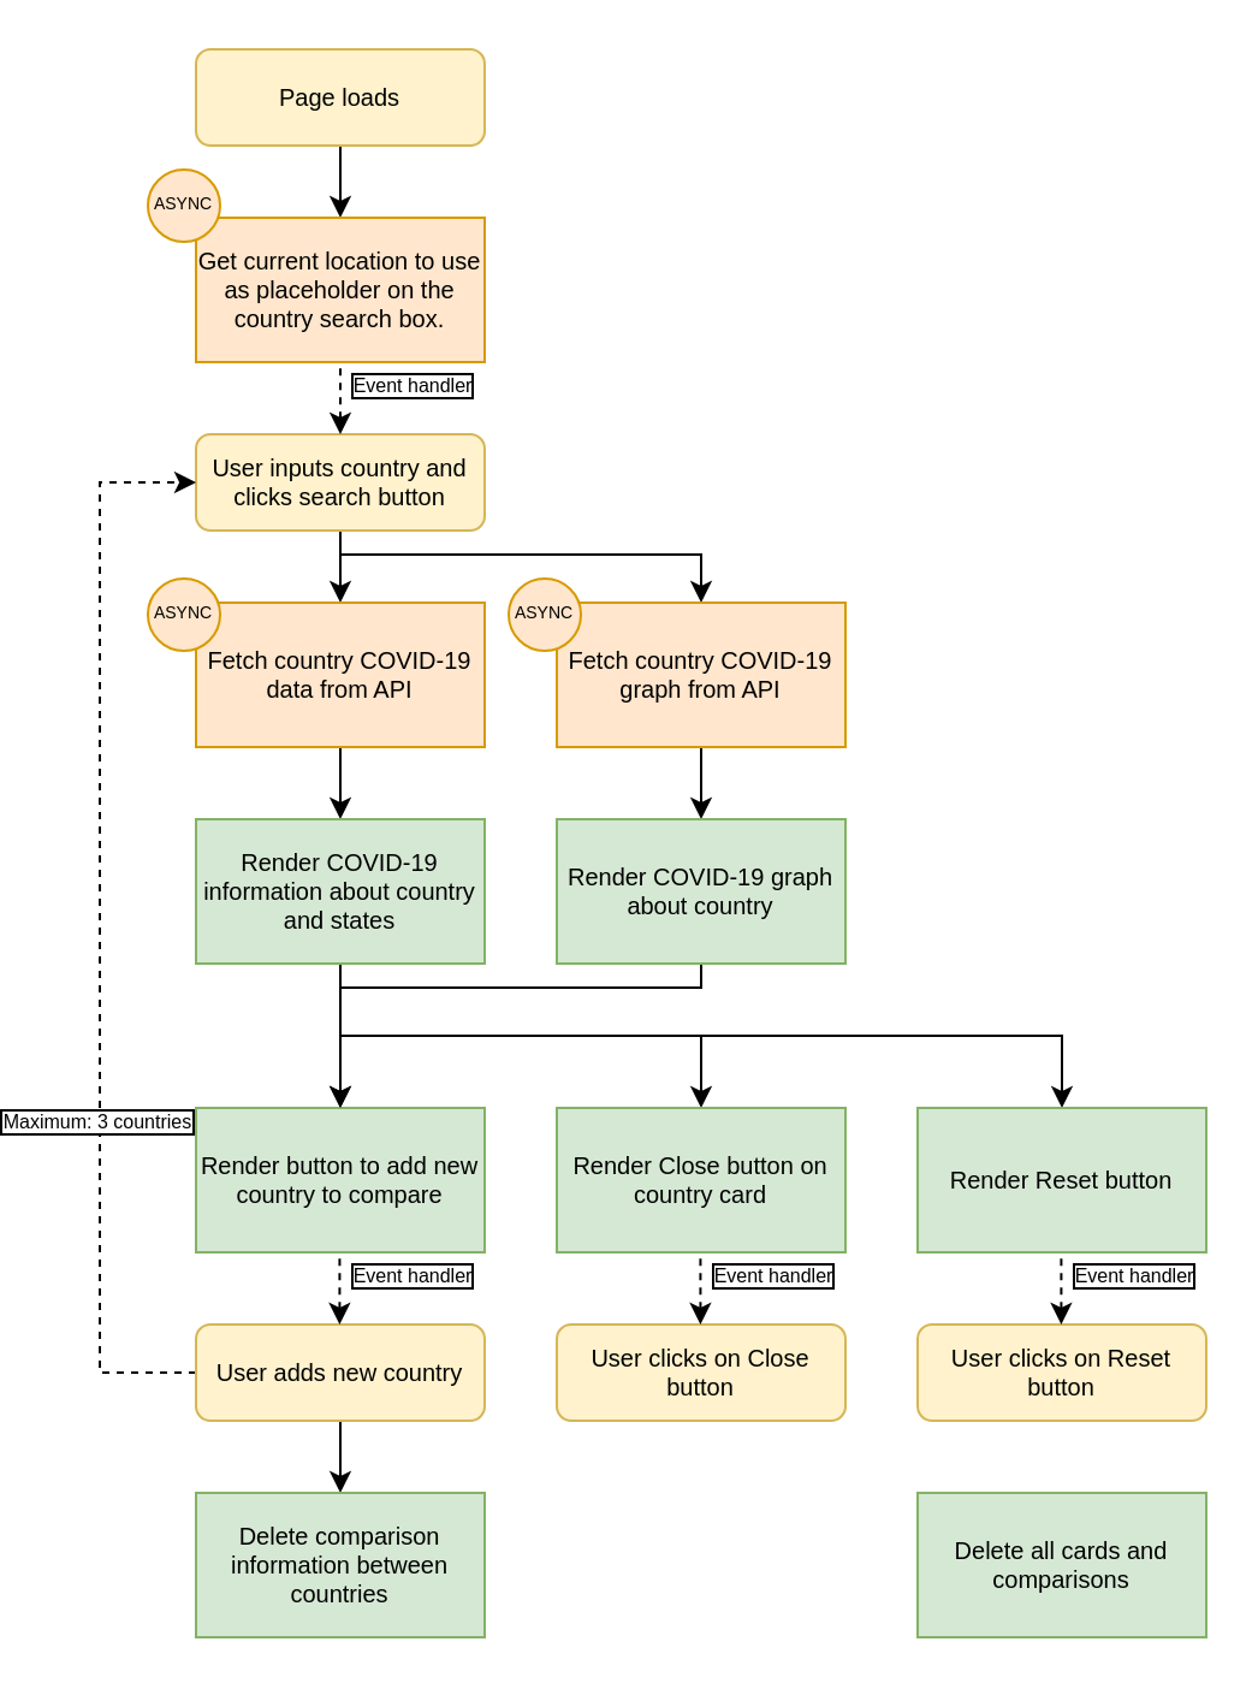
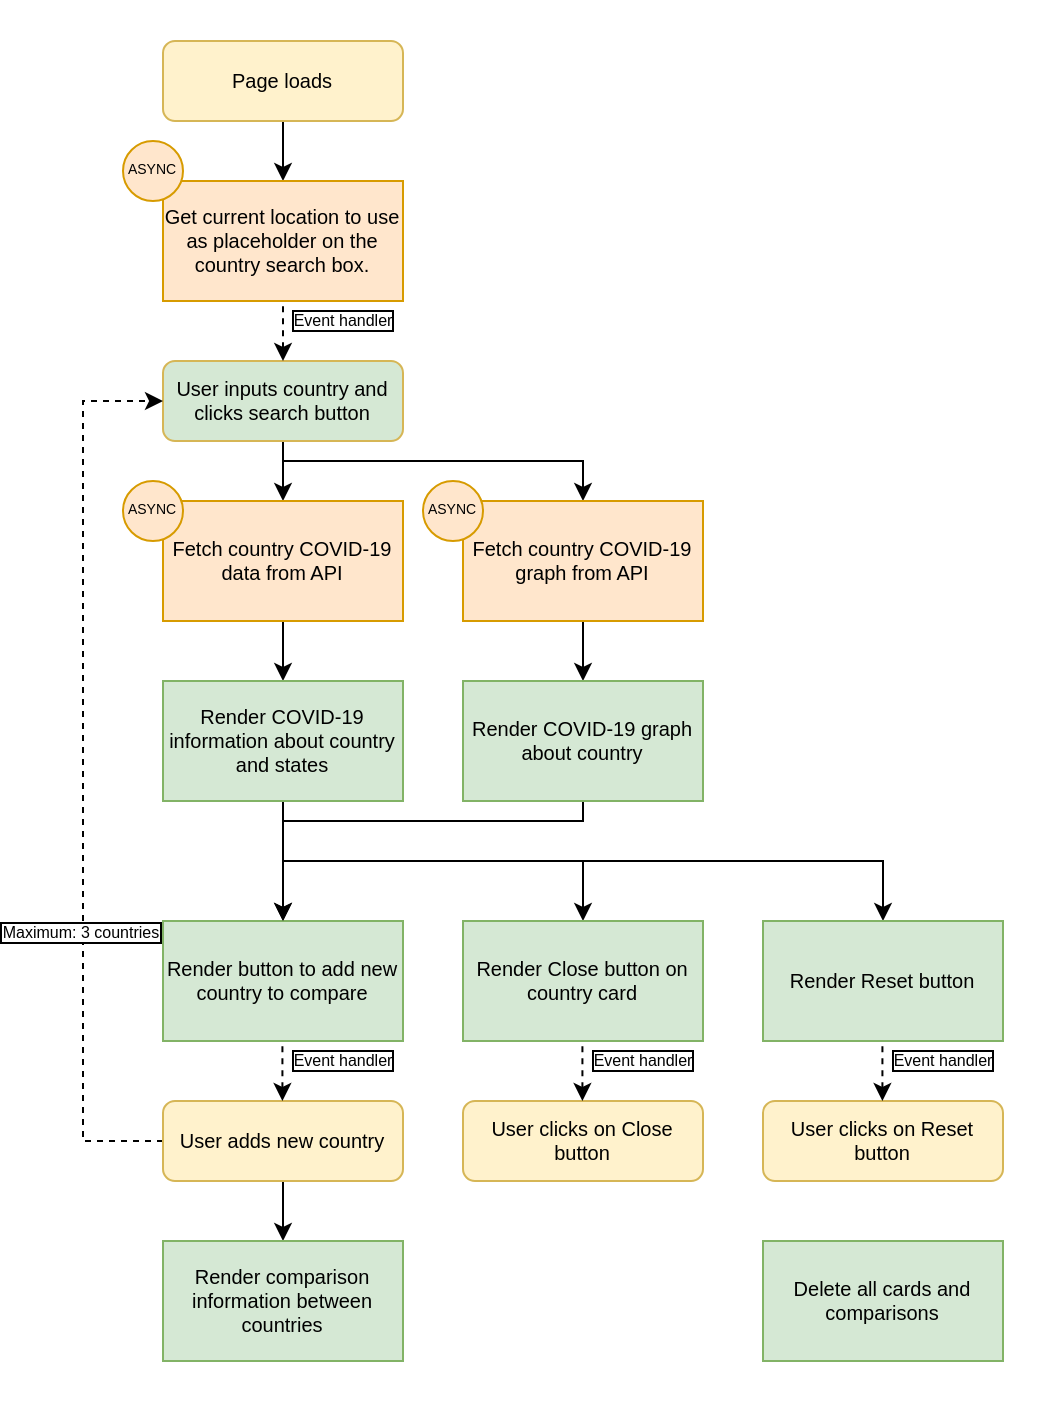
  <mxCell id="0" />
  <mxCell id="1" parent="0" />
  <mxCell id="2" style="edgeStyle=orthogonalEdgeStyle;rounded=0;orthogonalLoop=1;jettySize=auto;html=1;exitX=0.5;exitY=1;exitDx=0;exitDy=0;fontSize=7;" edge="1" parent="1" source="3" target="4"><mxGeometry relative="1" as="geometry" /></mxCell>
  <mxCell id="3" value="Page loads" style="rounded=1;whiteSpace=wrap;html=1;fontSize=10;glass=0;strokeWidth=1;shadow=0;fillColor=#fff2cc;strokeColor=#d6b656;" parent="1" vertex="1"><mxGeometry x="60" y="20" width="120" height="40" as="geometry" /></mxCell>
  <mxCell id="4" value="Get current location to use as placeholder on the country search box." style="rounded=0;whiteSpace=wrap;html=1;fontSize=10;fillColor=#ffe6cc;strokeColor=#d79b00;" vertex="1" parent="1"><mxGeometry x="60" y="90" width="120" height="60" as="geometry" /></mxCell>
  <mxCell id="5" value="ASYNC" style="ellipse;whiteSpace=wrap;html=1;aspect=fixed;fontSize=7;fillColor=#ffe6cc;strokeColor=#d79b00;" vertex="1" parent="1"><mxGeometry x="40" y="70" width="30" height="30" as="geometry" /></mxCell>
  <mxCell id="6" style="edgeStyle=orthogonalEdgeStyle;rounded=0;orthogonalLoop=1;jettySize=auto;html=1;exitX=0.5;exitY=1;exitDx=0;exitDy=0;entryX=0.5;entryY=0;entryDx=0;entryDy=0;fontSize=7;" edge="1" parent="1" source="8" target="11"><mxGeometry relative="1" as="geometry" /></mxCell>
  <mxCell id="7" style="edgeStyle=orthogonalEdgeStyle;rounded=0;orthogonalLoop=1;jettySize=auto;html=1;exitX=0.5;exitY=1;exitDx=0;exitDy=0;fontSize=7;startArrow=none;startFill=0;" edge="1" parent="1" source="8" target="21"><mxGeometry relative="1" as="geometry"><Array as="points"><mxPoint x="120" y="230" /><mxPoint x="270" y="230" /></Array></mxGeometry></mxCell>
- <mxCell id="8" value="User inputs country and clicks search button" style="rounded=1;whiteSpace=wrap;html=1;fontSize=10;glass=0;strokeWidth=1;shadow=0;fillColor=#fff2cc;strokeColor=#d6b656;" vertex="1" parent="1"><mxGeometry x="60" y="180" width="120" height="40" as="geometry" /></mxCell>
+ <mxCell id="8" value="User inputs country and clicks search button" style="rounded=1;whiteSpace=wrap;html=1;fontSize=10;glass=0;strokeWidth=1;shadow=0;fillColor=#d5e8d4;strokeColor=#d6b656;" vertex="1" parent="1"><mxGeometry x="60" y="180" width="120" height="40" as="geometry" /></mxCell>
  <mxCell id="9" value="Event handler" style="endArrow=none;dashed=1;html=1;fontSize=8;exitX=0.5;exitY=0;exitDx=0;exitDy=0;entryX=0.5;entryY=1;entryDx=0;entryDy=0;startArrow=classic;startFill=1;labelBorderColor=#000000;" edge="1" parent="1" source="8" target="4"><mxGeometry x="0.333" y="-30" width="50" height="50" relative="1" as="geometry"><mxPoint x="270" y="230" as="sourcePoint" /><mxPoint x="320" y="180" as="targetPoint" /><mxPoint as="offset" /></mxGeometry></mxCell>
  <mxCell id="10" style="edgeStyle=orthogonalEdgeStyle;rounded=0;orthogonalLoop=1;jettySize=auto;html=1;exitX=0.5;exitY=1;exitDx=0;exitDy=0;fontSize=7;startArrow=none;startFill=0;" edge="1" parent="1" source="11" target="16"><mxGeometry relative="1" as="geometry" /></mxCell>
  <mxCell id="11" value="Fetch country COVID-19 data from API" style="rounded=0;whiteSpace=wrap;html=1;fontSize=10;fillColor=#ffe6cc;strokeColor=#d79b00;" vertex="1" parent="1"><mxGeometry x="60" y="250" width="120" height="60" as="geometry" /></mxCell>
  <mxCell id="12" value="ASYNC" style="ellipse;whiteSpace=wrap;html=1;aspect=fixed;fontSize=7;fillColor=#ffe6cc;strokeColor=#d79b00;" vertex="1" parent="1"><mxGeometry x="40" y="240" width="30" height="30" as="geometry" /></mxCell>
  <mxCell id="13" style="edgeStyle=orthogonalEdgeStyle;rounded=0;orthogonalLoop=1;jettySize=auto;html=1;exitX=0.5;exitY=1;exitDx=0;exitDy=0;entryX=0.5;entryY=0;entryDx=0;entryDy=0;fontSize=7;startArrow=none;startFill=0;" edge="1" parent="1" source="16" target="19"><mxGeometry relative="1" as="geometry" /></mxCell>
  <mxCell id="14" style="edgeStyle=orthogonalEdgeStyle;rounded=0;orthogonalLoop=1;jettySize=auto;html=1;exitX=0.5;exitY=1;exitDx=0;exitDy=0;entryX=0.5;entryY=0;entryDx=0;entryDy=0;fontSize=8;startArrow=none;startFill=0;" edge="1" parent="1" source="16" target="25"><mxGeometry relative="1" as="geometry" /></mxCell>
  <mxCell id="15" style="edgeStyle=orthogonalEdgeStyle;rounded=0;orthogonalLoop=1;jettySize=auto;html=1;exitX=0.5;exitY=1;exitDx=0;exitDy=0;fontSize=8;startArrow=none;startFill=0;" edge="1" parent="1" source="16" target="26"><mxGeometry relative="1" as="geometry" /></mxCell>
  <mxCell id="16" value="&lt;span style=&quot;color: rgb(0 , 0 , 0) ; font-family: &amp;#34;helvetica&amp;#34; ; font-size: 10px ; font-style: normal ; font-weight: 400 ; letter-spacing: normal ; text-align: center ; text-indent: 0px ; text-transform: none ; word-spacing: 0px ; display: inline ; float: none&quot;&gt;Render COVID-19 information about country and states&lt;/span&gt;" style="rounded=0;whiteSpace=wrap;html=1;fontSize=7;fillColor=#d5e8d4;strokeColor=#82b366;labelBackgroundColor=none;" vertex="1" parent="1"><mxGeometry x="60" y="340" width="120" height="60" as="geometry" /></mxCell>
  <mxCell id="17" style="edgeStyle=orthogonalEdgeStyle;rounded=0;orthogonalLoop=1;jettySize=auto;html=1;exitX=0;exitY=0.5;exitDx=0;exitDy=0;entryX=0;entryY=0.5;entryDx=0;entryDy=0;fontSize=7;startArrow=none;startFill=0;dashed=1;" edge="1" parent="1" source="28" target="8"><mxGeometry relative="1" as="geometry"><Array as="points"><mxPoint x="20" y="570" /><mxPoint x="20" y="200" /></Array></mxGeometry></mxCell>
  <mxCell id="18" value="Maximum: 3 countries" style="edgeLabel;html=1;align=center;verticalAlign=middle;resizable=0;points=[];fontSize=8;labelBackgroundColor=#ffffff;labelBorderColor=#000000;" vertex="1" connectable="0" parent="17"><mxGeometry x="0.181" y="2" relative="1" as="geometry"><mxPoint y="121" as="offset" /></mxGeometry></mxCell>
  <mxCell id="19" value="&lt;span style=&quot;color: rgb(0 , 0 , 0) ; font-family: &amp;#34;helvetica&amp;#34; ; font-size: 10px ; font-style: normal ; font-weight: 400 ; letter-spacing: normal ; text-align: center ; text-indent: 0px ; text-transform: none ; word-spacing: 0px ; display: inline ; float: none&quot;&gt;Render button to add new country to compare&lt;/span&gt;" style="rounded=0;whiteSpace=wrap;html=1;fontSize=7;fillColor=#d5e8d4;strokeColor=#82b366;labelBackgroundColor=none;" vertex="1" parent="1"><mxGeometry x="60" y="460" width="120" height="60" as="geometry" /></mxCell>
  <mxCell id="20" style="edgeStyle=orthogonalEdgeStyle;rounded=0;orthogonalLoop=1;jettySize=auto;html=1;exitX=0.5;exitY=1;exitDx=0;exitDy=0;entryX=0.5;entryY=0;entryDx=0;entryDy=0;fontSize=7;startArrow=none;startFill=0;" edge="1" parent="1" source="21" target="24"><mxGeometry relative="1" as="geometry" /></mxCell>
  <mxCell id="21" value="Fetch country COVID-19 graph from API" style="rounded=0;whiteSpace=wrap;html=1;fontSize=10;fillColor=#ffe6cc;strokeColor=#d79b00;" vertex="1" parent="1"><mxGeometry x="210" y="250" width="120" height="60" as="geometry" /></mxCell>
  <mxCell id="22" value="ASYNC" style="ellipse;whiteSpace=wrap;html=1;aspect=fixed;fontSize=7;fillColor=#ffe6cc;strokeColor=#d79b00;" vertex="1" parent="1"><mxGeometry x="190" y="240" width="30" height="30" as="geometry" /></mxCell>
  <mxCell id="23" style="edgeStyle=orthogonalEdgeStyle;rounded=0;orthogonalLoop=1;jettySize=auto;html=1;exitX=0.5;exitY=1;exitDx=0;exitDy=0;fontSize=7;startArrow=none;startFill=0;" edge="1" parent="1" source="24" target="19"><mxGeometry relative="1" as="geometry"><Array as="points"><mxPoint x="270" y="410" /><mxPoint x="120" y="410" /></Array></mxGeometry></mxCell>
  <mxCell id="24" value="&lt;span style=&quot;color: rgb(0 , 0 , 0) ; font-family: &amp;#34;helvetica&amp;#34; ; font-size: 10px ; font-style: normal ; font-weight: 400 ; letter-spacing: normal ; text-align: center ; text-indent: 0px ; text-transform: none ; word-spacing: 0px ; display: inline ; float: none&quot;&gt;Render COVID-19 graph about country&lt;/span&gt;" style="rounded=0;whiteSpace=wrap;html=1;fontSize=7;fillColor=#d5e8d4;strokeColor=#82b366;labelBackgroundColor=none;" vertex="1" parent="1"><mxGeometry x="210" y="340" width="120" height="60" as="geometry" /></mxCell>
  <mxCell id="25" value="&lt;span style=&quot;color: rgb(0 , 0 , 0) ; font-family: &amp;#34;helvetica&amp;#34; ; font-size: 10px ; font-style: normal ; font-weight: 400 ; letter-spacing: normal ; text-align: center ; text-indent: 0px ; text-transform: none ; word-spacing: 0px ; display: inline ; float: none&quot;&gt;Render Close button on country card&lt;/span&gt;" style="rounded=0;whiteSpace=wrap;html=1;fontSize=7;fillColor=#d5e8d4;strokeColor=#82b366;labelBackgroundColor=none;" vertex="1" parent="1"><mxGeometry x="210" y="460" width="120" height="60" as="geometry" /></mxCell>
  <mxCell id="26" value="&lt;span style=&quot;color: rgb(0 , 0 , 0) ; font-family: &amp;#34;helvetica&amp;#34; ; font-size: 10px ; font-style: normal ; font-weight: 400 ; letter-spacing: normal ; text-align: center ; text-indent: 0px ; text-transform: none ; word-spacing: 0px ; display: inline ; float: none&quot;&gt;Render Reset button&lt;/span&gt;" style="rounded=0;whiteSpace=wrap;html=1;fontSize=7;fillColor=#d5e8d4;strokeColor=#82b366;labelBackgroundColor=none;" vertex="1" parent="1"><mxGeometry x="360" y="460" width="120" height="60" as="geometry" /></mxCell>
  <mxCell id="27" style="edgeStyle=orthogonalEdgeStyle;rounded=0;orthogonalLoop=1;jettySize=auto;html=1;exitX=0.5;exitY=1;exitDx=0;exitDy=0;entryX=0.5;entryY=0;entryDx=0;entryDy=0;fontSize=8;startArrow=none;startFill=0;" edge="1" parent="1" source="28" target="30"><mxGeometry relative="1" as="geometry" /></mxCell>
  <mxCell id="28" value="User adds new country" style="rounded=1;whiteSpace=wrap;html=1;fontSize=10;glass=0;strokeWidth=1;shadow=0;fillColor=#fff2cc;strokeColor=#d6b656;" vertex="1" parent="1"><mxGeometry x="60" y="550" width="120" height="40" as="geometry" /></mxCell>
  <mxCell id="29" value="Event handler" style="endArrow=none;dashed=1;html=1;fontSize=8;exitX=0.5;exitY=0;exitDx=0;exitDy=0;entryX=0.5;entryY=1;entryDx=0;entryDy=0;startArrow=classic;startFill=1;labelBorderColor=#000000;" edge="1" parent="1"><mxGeometry x="0.333" y="-30" width="50" height="50" relative="1" as="geometry"><mxPoint x="119.71" y="550" as="sourcePoint" /><mxPoint x="119.71" y="520" as="targetPoint" /><mxPoint as="offset" /></mxGeometry></mxCell>
- <mxCell id="30" value="&lt;span style=&quot;color: rgb(0 , 0 , 0) ; font-family: &amp;#34;helvetica&amp;#34; ; font-size: 10px ; font-style: normal ; font-weight: 400 ; letter-spacing: normal ; text-align: center ; text-indent: 0px ; text-transform: none ; word-spacing: 0px ; display: inline ; float: none&quot;&gt;Delete comparison information between countries&lt;/span&gt;" style="rounded=0;whiteSpace=wrap;html=1;fontSize=7;fillColor=#d5e8d4;strokeColor=#82b366;labelBackgroundColor=none;" vertex="1" parent="1"><mxGeometry x="60" y="620" width="120" height="60" as="geometry" /></mxCell>
+ <mxCell id="30" value="&lt;span style=&quot;color: rgb(0 , 0 , 0) ; font-family: &amp;#34;helvetica&amp;#34; ; font-size: 10px ; font-style: normal ; font-weight: 400 ; letter-spacing: normal ; text-align: center ; text-indent: 0px ; text-transform: none ; word-spacing: 0px ; display: inline ; float: none&quot;&gt;Render comparison information between countries&lt;/span&gt;" style="rounded=0;whiteSpace=wrap;html=1;fontSize=7;fillColor=#d5e8d4;strokeColor=#82b366;labelBackgroundColor=none;" vertex="1" parent="1"><mxGeometry x="60" y="620" width="120" height="60" as="geometry" /></mxCell>
  <mxCell id="31" value="User clicks on Close button" style="rounded=1;whiteSpace=wrap;html=1;fontSize=10;glass=0;strokeWidth=1;shadow=0;fillColor=#fff2cc;strokeColor=#d6b656;" vertex="1" parent="1"><mxGeometry x="210" y="550" width="120" height="40" as="geometry" /></mxCell>
  <mxCell id="32" value="User clicks on Reset button" style="rounded=1;whiteSpace=wrap;html=1;fontSize=10;glass=0;strokeWidth=1;shadow=0;fillColor=#fff2cc;strokeColor=#d6b656;" vertex="1" parent="1"><mxGeometry x="360" y="550" width="120" height="40" as="geometry" /></mxCell>
  <mxCell id="33" value="&lt;span style=&quot;color: rgb(0 , 0 , 0) ; font-family: &amp;#34;helvetica&amp;#34; ; font-size: 10px ; font-style: normal ; font-weight: 400 ; letter-spacing: normal ; text-align: center ; text-indent: 0px ; text-transform: none ; word-spacing: 0px ; display: inline ; float: none&quot;&gt;Delete all cards and comparisons&lt;/span&gt;" style="rounded=0;whiteSpace=wrap;html=1;fontSize=7;fillColor=#d5e8d4;strokeColor=#82b366;labelBackgroundColor=none;" vertex="1" parent="1"><mxGeometry x="360" y="620" width="120" height="60" as="geometry" /></mxCell>
  <mxCell id="34" value="Event handler" style="endArrow=none;dashed=1;html=1;fontSize=8;exitX=0.5;exitY=0;exitDx=0;exitDy=0;entryX=0.5;entryY=1;entryDx=0;entryDy=0;startArrow=classic;startFill=1;labelBorderColor=#000000;" edge="1" parent="1"><mxGeometry x="0.333" y="-30" width="50" height="50" relative="1" as="geometry"><mxPoint x="269.71" y="550" as="sourcePoint" /><mxPoint x="269.71" y="520" as="targetPoint" /><mxPoint as="offset" /></mxGeometry></mxCell>
  <mxCell id="35" value="Event handler" style="endArrow=none;dashed=1;html=1;fontSize=8;exitX=0.5;exitY=0;exitDx=0;exitDy=0;entryX=0.5;entryY=1;entryDx=0;entryDy=0;startArrow=classic;startFill=1;labelBorderColor=#000000;" edge="1" parent="1"><mxGeometry x="0.333" y="-30" width="50" height="50" relative="1" as="geometry"><mxPoint x="419.71" y="550" as="sourcePoint" /><mxPoint x="419.71" y="520" as="targetPoint" /><mxPoint as="offset" /></mxGeometry></mxCell>
